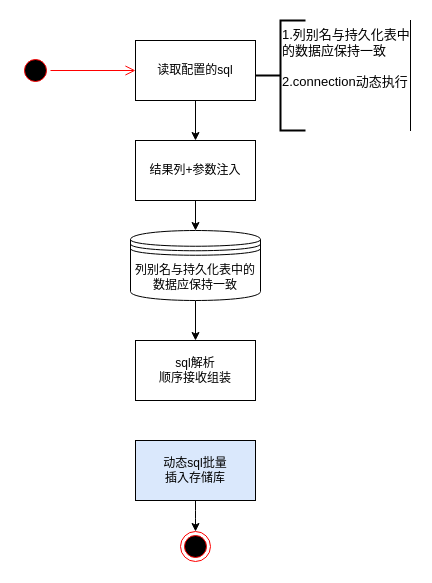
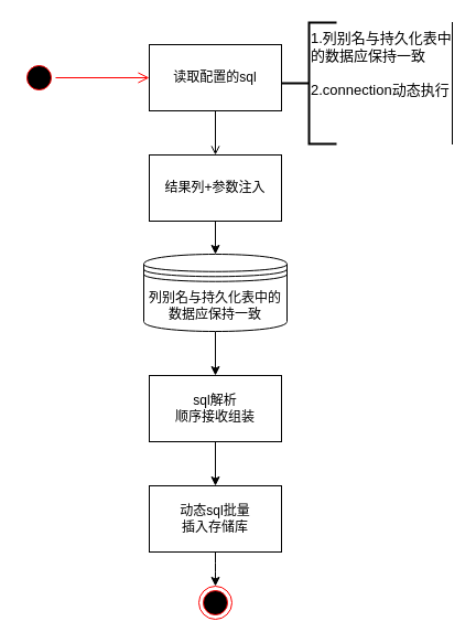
  <mxCell id="0" />
  <mxCell id="1" parent="0" />
- <mxCell id="2" value="" style="edgeStyle=orthogonalEdgeStyle;rounded=0;orthogonalLoop=1;jettySize=auto;html=1;" edge="1" parent="1" source="3" target="5"><mxGeometry relative="1" as="geometry" /></mxCell>
+ <mxCell id="2" value="" style="edgeStyle=orthogonalEdgeStyle;rounded=0;orthogonalLoop=1;jettySize=auto;html=1;endArrow=open;" edge="1" parent="1" source="3" target="5"><mxGeometry relative="1" as="geometry" /></mxCell>
  <mxCell id="3" value="读取配置的sql&lt;br&gt;" style="rounded=0;whiteSpace=wrap;html=1;" vertex="1" parent="1"><mxGeometry x="135" y="40" width="120" height="60" as="geometry" /></mxCell>
  <mxCell id="4" value="" style="edgeStyle=orthogonalEdgeStyle;rounded=0;orthogonalLoop=1;jettySize=auto;html=1;entryX=0.5;entryY=0;entryDx=0;entryDy=0;" edge="1" parent="1" source="5" target="11"><mxGeometry relative="1" as="geometry"><mxPoint x="195" y="298" as="targetPoint" /></mxGeometry></mxCell>
  <mxCell id="5" value="结果列+参数注入" style="rounded=0;whiteSpace=wrap;html=1;" vertex="1" parent="1"><mxGeometry x="135" y="140" width="120" height="60" as="geometry" /></mxCell>
  <mxCell id="6" value="" style="edgeStyle=orthogonalEdgeStyle;rounded=0;orthogonalLoop=1;jettySize=auto;html=1;" edge="1" parent="1" source="11" target="8"><mxGeometry relative="1" as="geometry"><mxPoint x="195" y="368" as="sourcePoint" /></mxGeometry></mxCell>
+ <mxCell id="7" value="" style="edgeStyle=orthogonalEdgeStyle;rounded=1;orthogonalLoop=1;jettySize=auto;html=1;shadow=0;fontSize=13;startArrow=none;startFill=0;" edge="1" parent="1" source="8" target="16"><mxGeometry relative="1" as="geometry" /></mxCell>
  <mxCell id="8" value="sql解析&lt;br&gt;顺序接收组装" style="rounded=0;whiteSpace=wrap;html=1;" vertex="1" parent="1"><mxGeometry x="135" y="340" width="120" height="60" as="geometry" /></mxCell>
  <mxCell id="9" value="" style="edgeStyle=orthogonalEdgeStyle;rounded=0;orthogonalLoop=1;jettySize=auto;html=1;startArrow=none;startFill=0;strokeColor=none;" edge="1" parent="1" source="10" target="3"><mxGeometry relative="1" as="geometry" /></mxCell>
  <mxCell id="10" value="1.列别名与持久化表中的数据应保持一致&lt;br&gt;&lt;br&gt;2.connection动态执行" style="shape=partialRectangle;whiteSpace=wrap;html=1;top=0;bottom=0;fillColor=none;align=left;verticalAlign=top;fontSize=13;" vertex="1" parent="1"><mxGeometry x="280" y="20" width="130" height="110" as="geometry" /></mxCell>
  <mxCell id="11" value="&lt;span&gt;列别名与持久化表中的数据应保持一致&lt;/span&gt;" style="shape=datastore;whiteSpace=wrap;html=1;" vertex="1" parent="1"><mxGeometry x="130" y="230" width="130" height="70" as="geometry" /></mxCell>
  <mxCell id="12" value="" style="ellipse;html=1;shape=startState;fillColor=#000000;strokeColor=#ff0000;" vertex="1" parent="1"><mxGeometry x="20" y="55" width="30" height="30" as="geometry" /></mxCell>
  <mxCell id="13" value="" style="edgeStyle=orthogonalEdgeStyle;html=1;verticalAlign=bottom;endArrow=open;endSize=8;strokeColor=#ff0000;shadow=0;entryX=0;entryY=0.5;entryDx=0;entryDy=0;" edge="1" source="12" parent="1" target="3"><mxGeometry relative="1" as="geometry"><mxPoint x="-25" y="140" as="targetPoint" /></mxGeometry></mxCell>
  <mxCell id="14" value="" style="strokeWidth=2;html=1;shape=mxgraph.flowchart.annotation_2;align=left;labelPosition=right;pointerEvents=1;" vertex="1" parent="1"><mxGeometry x="255" y="20" width="50" height="110" as="geometry" /></mxCell>
  <mxCell id="15" style="edgeStyle=orthogonalEdgeStyle;rounded=1;orthogonalLoop=1;jettySize=auto;html=1;shadow=0;fontSize=13;startArrow=none;startFill=0;" edge="1" parent="1" source="16" target="17"><mxGeometry relative="1" as="geometry" /></mxCell>
- <mxCell id="16" value="动态sql批量&lt;br&gt;插入存储库" style="whiteSpace=wrap;html=1;rounded=0;fillColor=#dae8fc;" vertex="1" parent="1"><mxGeometry x="135" y="440" width="120" height="60" as="geometry" /></mxCell>
+ <mxCell id="16" value="动态sql批量&lt;br&gt;插入存储库" style="whiteSpace=wrap;html=1;rounded=0;" vertex="1" parent="1"><mxGeometry x="135" y="440" width="120" height="60" as="geometry" /></mxCell>
  <mxCell id="17" value="" style="ellipse;html=1;shape=endState;fillColor=#000000;strokeColor=#ff0000;fontSize=13;align=left;" vertex="1" parent="1"><mxGeometry x="180" y="531" width="30" height="30" as="geometry" /></mxCell>
